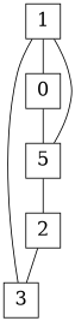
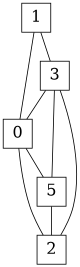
  graph {
    node [fontsize=20 shape=square]
    1
    3
    n3 [label=0]
    5
    2
    1 -- 3
    1 -- n3
-   1 -- 5
+   3 -- 5
+   3 -- n3
    n3 -- 5
    5 -- 2
    2 -- 3
+   2 -- n3
  }
